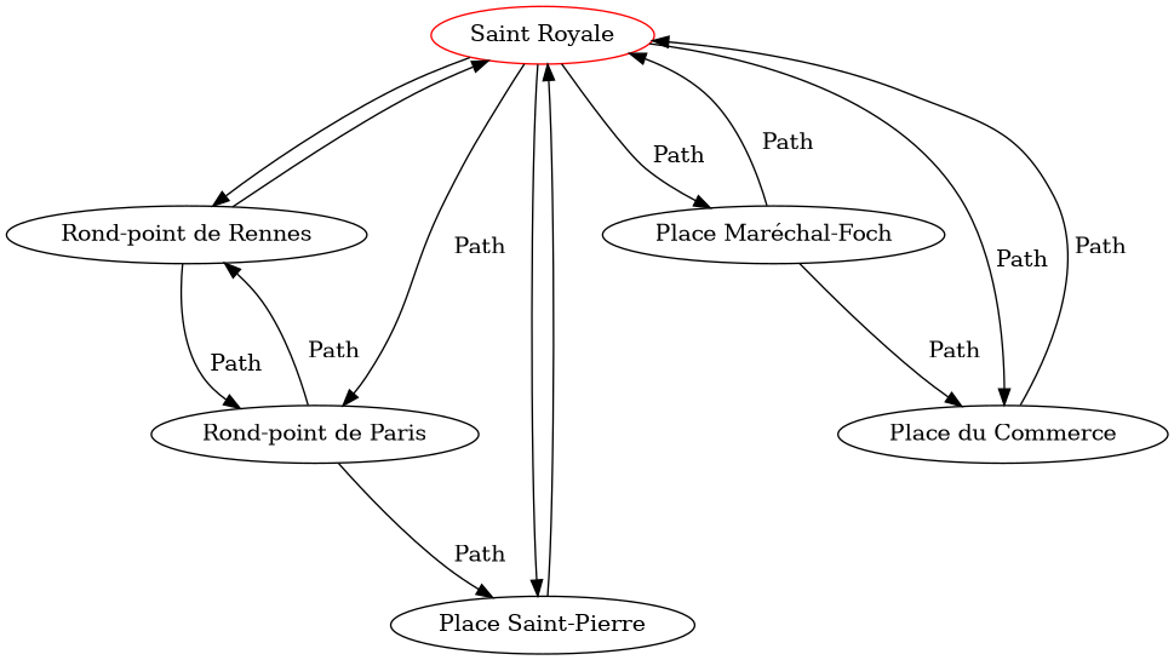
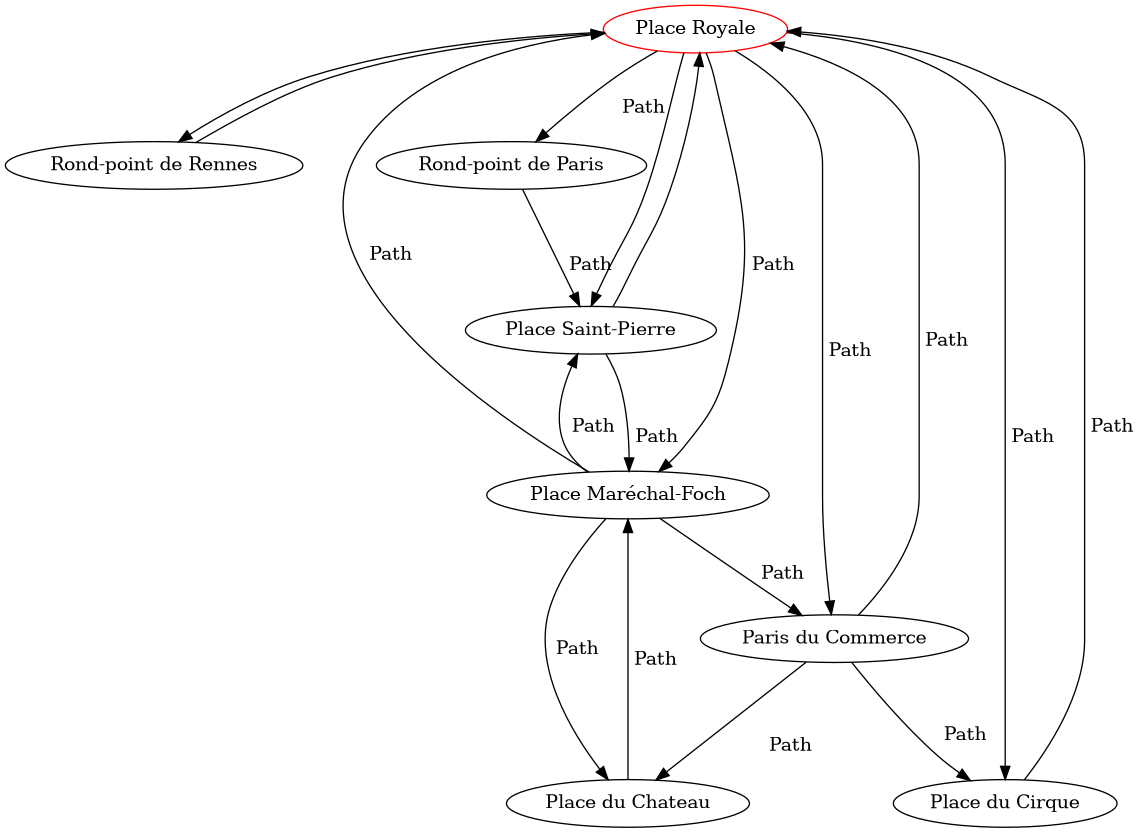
  digraph {
-   n1 [color=red label="Saint Royale"]
+   n1 [color=red label="Place Royale"]
    n2 [label="Rond-point de Rennes"]
    n3 [label="Rond-point de Paris"]
    n4 [label="Place Saint-Pierre"]
    n5 [label="Place Maréchal-Foch"]
-   n6 [label="Place du Commerce"]
+   n6 [label="Paris du Commerce"]
+   n7 [label="Place du Cirque"]
+   n8 [label="Place du Chateau"]
    n1 -> n2
    n1 -> n3 [label="\n Path"]
    n1 -> n4
    n1 -> n5 [label="\n\n Path"]
    n1 -> n6 [label="\n\n Path"]
+   n1 -> n7 [label="\n\n Path"]
    n2 -> n1
-   n2 -> n3 [label="\n\n Path"]
-   n3 -> n2 [label="\n Path"]
    n3 -> n4 [label="\n\n Path"]
    n4 -> n1
+   n4 -> n5 [label="\n\n Path"]
    n5 -> n1 [label="\n Path"]
+   n5 -> n4 [label="\n Path"]
    n5 -> n6 [label="\n Path"]
+   n5 -> n8 [label="\n Path"]
    n6 -> n1 [label="\n Path"]
+   n6 -> n7 [label="\n Path"]
+   n6 -> n8 [label="\n\n Path"]
+   n7 -> n1 [label="\n Path"]
+   n8 -> n5 [label="\n\n Path"]
  }
